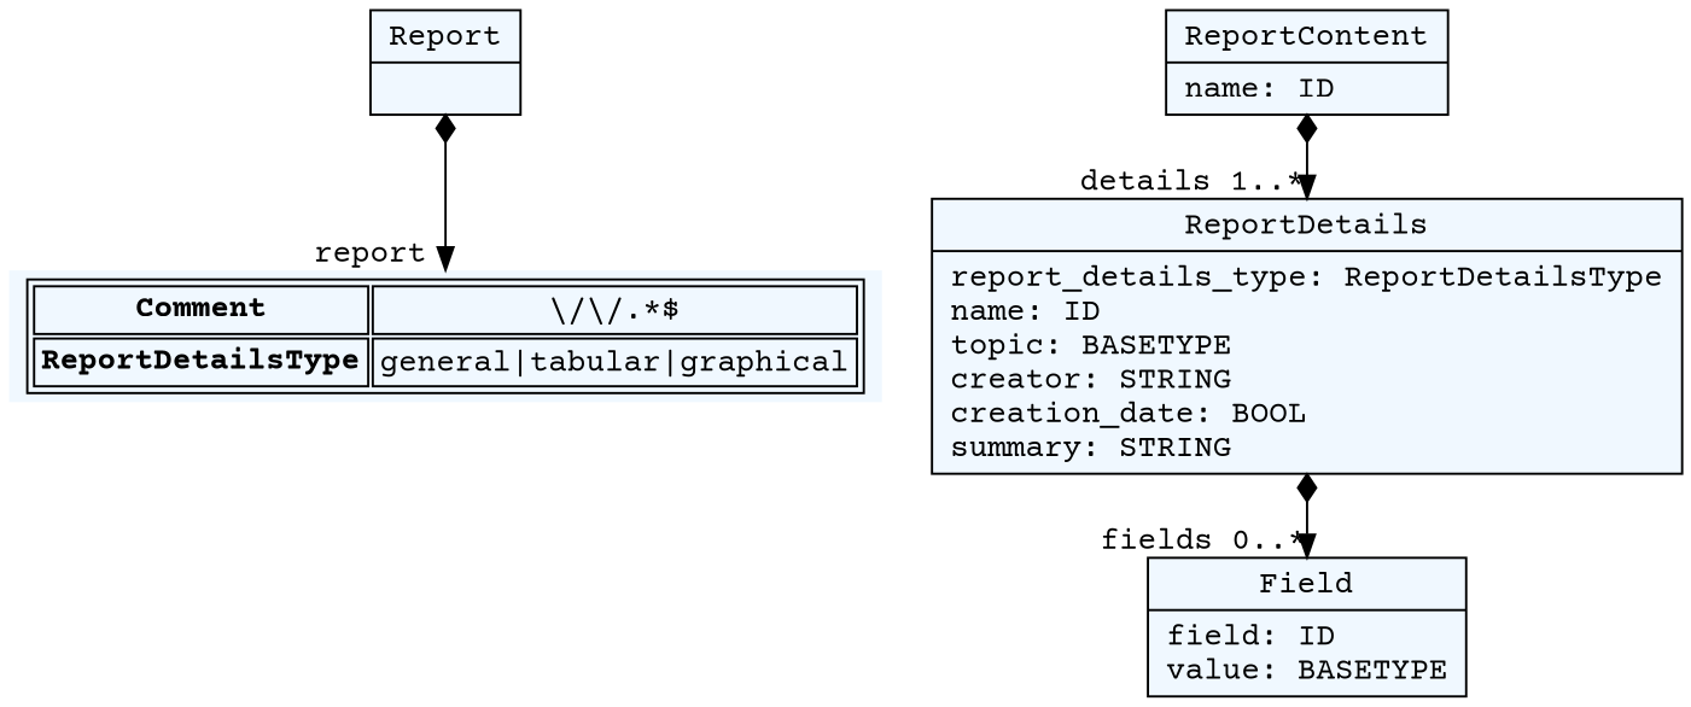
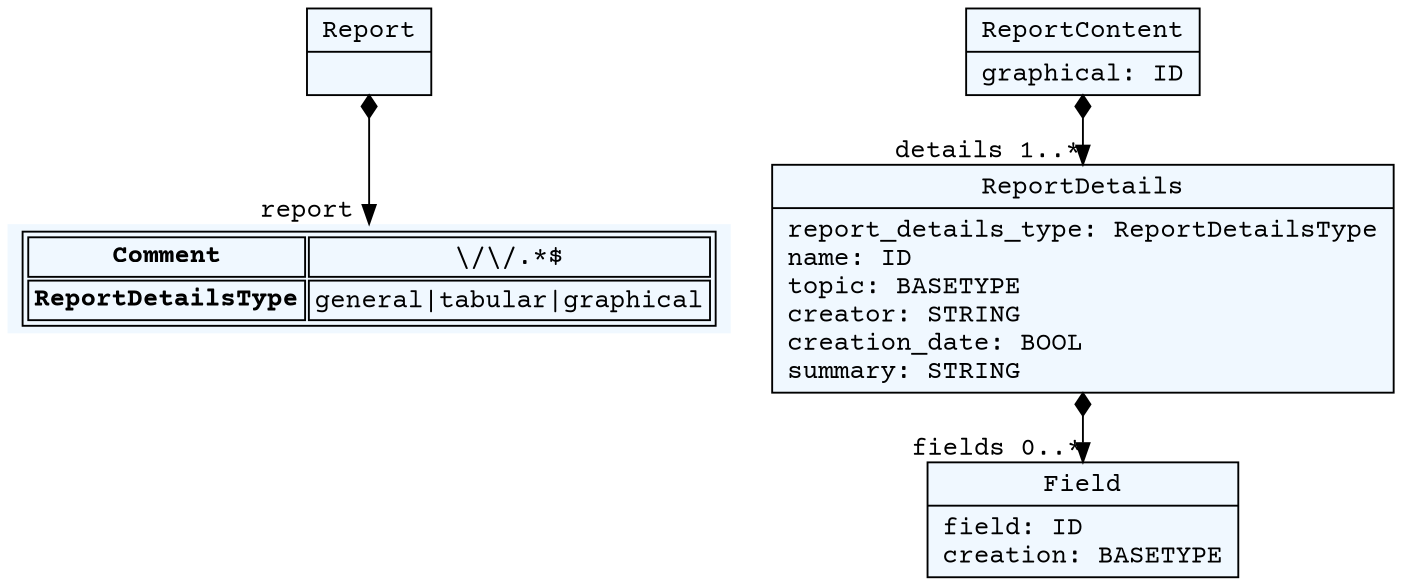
  digraph {
    fontname="Courier Prime"
    fontsize=8
    nodesep=0.3
    node [fillcolor=aliceblue fontname="Courier Prime" shape=record style=filled]
    edge [arrowtail=diamond dir=both fontname="Courier Prime"]
    n1 [label="{Report|}"]
    n2 [label=< <table> 	<tr> 		<td><b>Comment</b></td><td>\/\/.*$</td> 	</tr> 	<tr> 		<td><b>ReportDetailsType</b></td><td>general|tabular|graphical</td> 	</tr> </table> > shape=plaintext]
-   n3 [label="{ReportContent|name: ID\l}"]
+   n3 [label="{ReportContent|graphical: ID\l}"]
    n4 [label="{ReportDetails|report_details_type: ReportDetailsType\lname: ID\ltopic: BASETYPE\lcreator: STRING\lcreation_date: BOOL\lsummary: STRING\l}"]
-   n5 [label="{Field|field: ID\lvalue: BASETYPE\l}"]
+   n5 [label="{Field|field: ID\lcreation: BASETYPE\l}"]
    n1 -> n2 [headlabel="report "]
    n3 -> n4 [headlabel="details 1..*"]
    n4 -> n5 [headlabel="fields 0..*"]
  }
